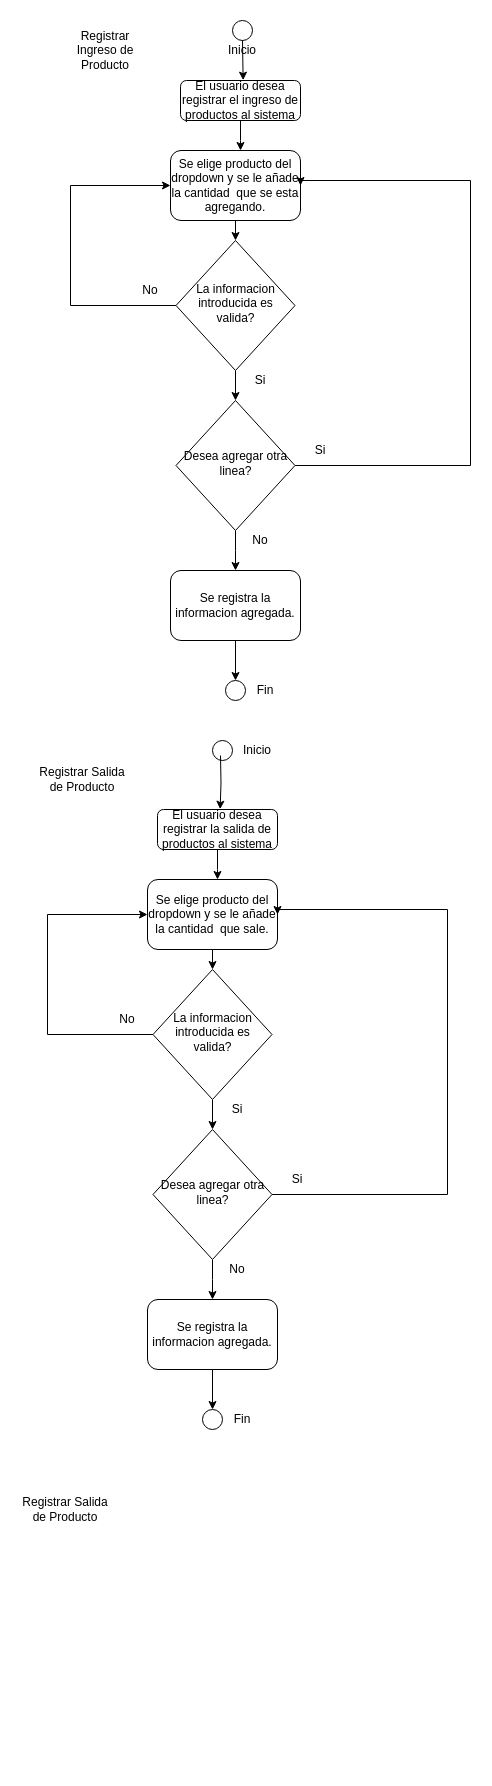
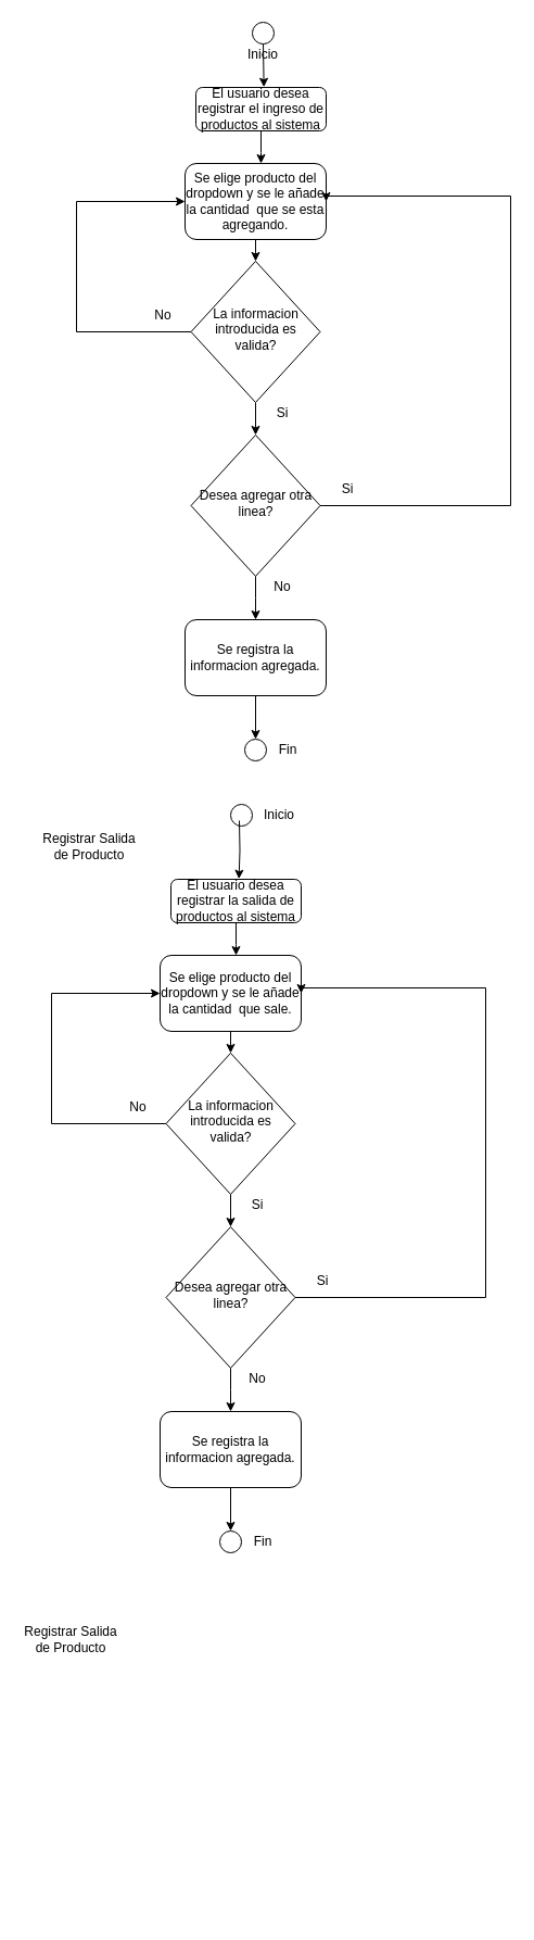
  <mxCell id="0" />
  <mxCell id="1" parent="0" />
  <mxCell id="2" value="" style="edgeStyle=orthogonalEdgeStyle;rounded=0;orthogonalLoop=1;jettySize=auto;html=1;" edge="1" parent="1" source="3"><mxGeometry relative="1" as="geometry"><mxPoint x="240" y="150" as="targetPoint" /></mxGeometry></mxCell>
  <mxCell id="3" value="El usuario desea registrar el ingreso de productos al sistema" style="rounded=1;whiteSpace=wrap;html=1;fontSize=12;glass=0;strokeWidth=1;shadow=0;" vertex="1" parent="1"><mxGeometry x="180" y="80" width="120" height="40" as="geometry" /></mxCell>
  <mxCell id="4" value="" style="ellipse;whiteSpace=wrap;html=1;" vertex="1" parent="1"><mxGeometry x="232" y="20" width="20" height="20" as="geometry" /></mxCell>
  <mxCell id="5" style="edgeStyle=orthogonalEdgeStyle;rounded=0;orthogonalLoop=1;jettySize=auto;html=1;exitX=0.5;exitY=0;exitDx=0;exitDy=0;entryX=0.522;entryY=-0.008;entryDx=0;entryDy=0;entryPerimeter=0;" edge="1" parent="1" source="6" target="3"><mxGeometry relative="1" as="geometry" /></mxCell>
  <mxCell id="6" value="Inicio" style="text;html=1;strokeColor=none;fillColor=none;align=center;verticalAlign=middle;whiteSpace=wrap;rounded=0;" vertex="1" parent="1"><mxGeometry x="222" y="40" width="40" height="20" as="geometry" /></mxCell>
  <mxCell id="7" value="Si" style="text;html=1;strokeColor=none;fillColor=none;align=center;verticalAlign=middle;whiteSpace=wrap;rounded=0;" vertex="1" parent="1"><mxGeometry x="300" y="440" width="40" height="20" as="geometry" /></mxCell>
- <mxCell id="8" value="Registrar Ingreso de Producto" style="text;html=1;strokeColor=none;fillColor=none;align=center;verticalAlign=middle;whiteSpace=wrap;rounded=0;" vertex="1" parent="1"><mxGeometry x="60" y="40" width="90" height="20" as="geometry" /></mxCell>
  <mxCell id="9" style="edgeStyle=orthogonalEdgeStyle;rounded=0;orthogonalLoop=1;jettySize=auto;html=1;exitX=0.5;exitY=1;exitDx=0;exitDy=0;entryX=0.5;entryY=0;entryDx=0;entryDy=0;" edge="1" parent="1" source="10" target="13"><mxGeometry relative="1" as="geometry" /></mxCell>
  <mxCell id="10" value="Se elige producto del dropdown y se le añade la cantidad&amp;nbsp; que se esta agregando." style="rounded=1;whiteSpace=wrap;html=1;fontSize=12;glass=0;strokeWidth=1;shadow=0;" vertex="1" parent="1"><mxGeometry x="170" y="150" width="130" height="70" as="geometry" /></mxCell>
  <mxCell id="11" style="edgeStyle=orthogonalEdgeStyle;rounded=0;orthogonalLoop=1;jettySize=auto;html=1;exitX=0;exitY=0.5;exitDx=0;exitDy=0;entryX=0;entryY=0.5;entryDx=0;entryDy=0;" edge="1" parent="1" source="13" target="10"><mxGeometry relative="1" as="geometry"><Array as="points"><mxPoint x="70" y="305" /><mxPoint x="70" y="185" /></Array></mxGeometry></mxCell>
  <mxCell id="12" style="edgeStyle=orthogonalEdgeStyle;rounded=0;orthogonalLoop=1;jettySize=auto;html=1;exitX=0.5;exitY=1;exitDx=0;exitDy=0;entryX=0.5;entryY=0;entryDx=0;entryDy=0;" edge="1" parent="1" source="13" target="18"><mxGeometry relative="1" as="geometry" /></mxCell>
  <mxCell id="13" value="La informacion introducida es valida?" style="rhombus;whiteSpace=wrap;html=1;shadow=0;fontFamily=Helvetica;fontSize=12;align=center;strokeWidth=1;spacing=6;spacingTop=-4;" vertex="1" parent="1"><mxGeometry x="175.5" y="240" width="119" height="130" as="geometry" /></mxCell>
  <mxCell id="14" value="No" style="text;html=1;strokeColor=none;fillColor=none;align=center;verticalAlign=middle;whiteSpace=wrap;rounded=0;" vertex="1" parent="1"><mxGeometry x="130" y="280" width="40" height="20" as="geometry" /></mxCell>
  <mxCell id="15" value="Si" style="text;html=1;strokeColor=none;fillColor=none;align=center;verticalAlign=middle;whiteSpace=wrap;rounded=0;" vertex="1" parent="1"><mxGeometry x="240" y="370" width="40" height="20" as="geometry" /></mxCell>
  <mxCell id="16" style="edgeStyle=orthogonalEdgeStyle;rounded=0;orthogonalLoop=1;jettySize=auto;html=1;exitX=0.5;exitY=1;exitDx=0;exitDy=0;entryX=0.5;entryY=0;entryDx=0;entryDy=0;" edge="1" parent="1" source="18"><mxGeometry relative="1" as="geometry"><mxPoint x="235" y="570" as="targetPoint" /></mxGeometry></mxCell>
  <mxCell id="17" style="edgeStyle=orthogonalEdgeStyle;rounded=0;orthogonalLoop=1;jettySize=auto;html=1;entryX=1;entryY=0.5;entryDx=0;entryDy=0;" edge="1" parent="1" source="18" target="10"><mxGeometry relative="1" as="geometry"><mxPoint x="350" y="200" as="targetPoint" /><Array as="points"><mxPoint x="470" y="465" /><mxPoint x="470" y="180" /><mxPoint x="300" y="180" /></Array></mxGeometry></mxCell>
  <mxCell id="18" value="Desea agregar otra linea?" style="rhombus;whiteSpace=wrap;html=1;shadow=0;fontFamily=Helvetica;fontSize=12;align=center;strokeWidth=1;spacing=6;spacingTop=-4;" vertex="1" parent="1"><mxGeometry x="175.5" y="400" width="119" height="130" as="geometry" /></mxCell>
  <mxCell id="19" value="No" style="text;html=1;strokeColor=none;fillColor=none;align=center;verticalAlign=middle;whiteSpace=wrap;rounded=0;" vertex="1" parent="1"><mxGeometry x="240" y="530" width="40" height="20" as="geometry" /></mxCell>
  <mxCell id="20" style="edgeStyle=orthogonalEdgeStyle;rounded=0;orthogonalLoop=1;jettySize=auto;html=1;exitX=0.5;exitY=1;exitDx=0;exitDy=0;entryX=0.5;entryY=0;entryDx=0;entryDy=0;" edge="1" parent="1" source="21" target="22"><mxGeometry relative="1" as="geometry" /></mxCell>
  <mxCell id="21" value="Se registra la informacion agregada." style="rounded=1;whiteSpace=wrap;html=1;fontSize=12;glass=0;strokeWidth=1;shadow=0;" vertex="1" parent="1"><mxGeometry x="170" y="570" width="130" height="70" as="geometry" /></mxCell>
  <mxCell id="22" value="" style="ellipse;whiteSpace=wrap;html=1;" vertex="1" parent="1"><mxGeometry x="225" y="680" width="20" height="20" as="geometry" /></mxCell>
  <mxCell id="23" value="Fin" style="text;html=1;strokeColor=none;fillColor=none;align=center;verticalAlign=middle;whiteSpace=wrap;rounded=0;" vertex="1" parent="1"><mxGeometry x="245" y="680" width="40" height="20" as="geometry" /></mxCell>
  <mxCell id="24" value="" style="edgeStyle=orthogonalEdgeStyle;rounded=0;orthogonalLoop=1;jettySize=auto;html=1;" edge="1" parent="1" source="25"><mxGeometry relative="1" as="geometry"><mxPoint x="217" y="879" as="targetPoint" /></mxGeometry></mxCell>
  <mxCell id="25" value="El usuario desea registrar la salida de productos al sistema" style="rounded=1;whiteSpace=wrap;html=1;fontSize=12;glass=0;strokeWidth=1;shadow=0;" vertex="1" parent="1"><mxGeometry x="157" y="809" width="120" height="40" as="geometry" /></mxCell>
  <mxCell id="26" value="" style="ellipse;whiteSpace=wrap;html=1;" vertex="1" parent="1"><mxGeometry x="212" y="740" width="20" height="20" as="geometry" /></mxCell>
  <mxCell id="27" style="edgeStyle=orthogonalEdgeStyle;rounded=0;orthogonalLoop=1;jettySize=auto;html=1;entryX=0.522;entryY=-0.008;entryDx=0;entryDy=0;entryPerimeter=0;" edge="1" parent="1" target="25"><mxGeometry relative="1" as="geometry"><mxPoint x="220" y="755" as="sourcePoint" /></mxGeometry></mxCell>
  <mxCell id="28" value="Inicio" style="text;html=1;strokeColor=none;fillColor=none;align=center;verticalAlign=middle;whiteSpace=wrap;rounded=0;" vertex="1" parent="1"><mxGeometry x="237" y="740" width="40" height="20" as="geometry" /></mxCell>
  <mxCell id="29" value="Si" style="text;html=1;strokeColor=none;fillColor=none;align=center;verticalAlign=middle;whiteSpace=wrap;rounded=0;" vertex="1" parent="1"><mxGeometry x="277" y="1169" width="40" height="20" as="geometry" /></mxCell>
  <mxCell id="30" value="Registrar Salida de Producto" style="text;html=1;strokeColor=none;fillColor=none;align=center;verticalAlign=middle;whiteSpace=wrap;rounded=0;" vertex="1" parent="1"><mxGeometry x="37" y="769" width="90" height="20" as="geometry" /></mxCell>
  <mxCell id="31" style="edgeStyle=orthogonalEdgeStyle;rounded=0;orthogonalLoop=1;jettySize=auto;html=1;exitX=0.5;exitY=1;exitDx=0;exitDy=0;entryX=0.5;entryY=0;entryDx=0;entryDy=0;" edge="1" parent="1" source="32" target="35"><mxGeometry relative="1" as="geometry" /></mxCell>
  <mxCell id="32" value="Se elige producto del dropdown y se le añade la cantidad&amp;nbsp; que sale." style="rounded=1;whiteSpace=wrap;html=1;fontSize=12;glass=0;strokeWidth=1;shadow=0;" vertex="1" parent="1"><mxGeometry x="147" y="879" width="130" height="70" as="geometry" /></mxCell>
  <mxCell id="33" style="edgeStyle=orthogonalEdgeStyle;rounded=0;orthogonalLoop=1;jettySize=auto;html=1;exitX=0;exitY=0.5;exitDx=0;exitDy=0;entryX=0;entryY=0.5;entryDx=0;entryDy=0;" edge="1" parent="1" source="35" target="32"><mxGeometry relative="1" as="geometry"><Array as="points"><mxPoint x="47" y="1034" /><mxPoint x="47" y="914" /></Array></mxGeometry></mxCell>
  <mxCell id="34" style="edgeStyle=orthogonalEdgeStyle;rounded=0;orthogonalLoop=1;jettySize=auto;html=1;exitX=0.5;exitY=1;exitDx=0;exitDy=0;entryX=0.5;entryY=0;entryDx=0;entryDy=0;" edge="1" parent="1" source="35" target="40"><mxGeometry relative="1" as="geometry" /></mxCell>
  <mxCell id="35" value="La informacion introducida es valida?" style="rhombus;whiteSpace=wrap;html=1;shadow=0;fontFamily=Helvetica;fontSize=12;align=center;strokeWidth=1;spacing=6;spacingTop=-4;" vertex="1" parent="1"><mxGeometry x="152.5" y="969" width="119" height="130" as="geometry" /></mxCell>
  <mxCell id="36" value="No" style="text;html=1;strokeColor=none;fillColor=none;align=center;verticalAlign=middle;whiteSpace=wrap;rounded=0;" vertex="1" parent="1"><mxGeometry x="107" y="1009" width="40" height="20" as="geometry" /></mxCell>
  <mxCell id="37" value="Si" style="text;html=1;strokeColor=none;fillColor=none;align=center;verticalAlign=middle;whiteSpace=wrap;rounded=0;" vertex="1" parent="1"><mxGeometry x="217" y="1099" width="40" height="20" as="geometry" /></mxCell>
  <mxCell id="38" style="edgeStyle=orthogonalEdgeStyle;rounded=0;orthogonalLoop=1;jettySize=auto;html=1;exitX=0.5;exitY=1;exitDx=0;exitDy=0;entryX=0.5;entryY=0;entryDx=0;entryDy=0;" edge="1" parent="1" source="40"><mxGeometry relative="1" as="geometry"><mxPoint x="212" y="1299" as="targetPoint" /></mxGeometry></mxCell>
  <mxCell id="39" style="edgeStyle=orthogonalEdgeStyle;rounded=0;orthogonalLoop=1;jettySize=auto;html=1;entryX=1;entryY=0.5;entryDx=0;entryDy=0;" edge="1" parent="1" source="40" target="32"><mxGeometry relative="1" as="geometry"><mxPoint x="327" y="929" as="targetPoint" /><Array as="points"><mxPoint x="447" y="1194" /><mxPoint x="447" y="909" /><mxPoint x="277" y="909" /></Array></mxGeometry></mxCell>
  <mxCell id="40" value="Desea agregar otra linea?" style="rhombus;whiteSpace=wrap;html=1;shadow=0;fontFamily=Helvetica;fontSize=12;align=center;strokeWidth=1;spacing=6;spacingTop=-4;" vertex="1" parent="1"><mxGeometry x="152.5" y="1129" width="119" height="130" as="geometry" /></mxCell>
  <mxCell id="41" value="No" style="text;html=1;strokeColor=none;fillColor=none;align=center;verticalAlign=middle;whiteSpace=wrap;rounded=0;" vertex="1" parent="1"><mxGeometry x="217" y="1259" width="40" height="20" as="geometry" /></mxCell>
  <mxCell id="42" style="edgeStyle=orthogonalEdgeStyle;rounded=0;orthogonalLoop=1;jettySize=auto;html=1;exitX=0.5;exitY=1;exitDx=0;exitDy=0;entryX=0.5;entryY=0;entryDx=0;entryDy=0;" edge="1" parent="1" source="43" target="44"><mxGeometry relative="1" as="geometry" /></mxCell>
  <mxCell id="43" value="Se registra la informacion agregada." style="rounded=1;whiteSpace=wrap;html=1;fontSize=12;glass=0;strokeWidth=1;shadow=0;" vertex="1" parent="1"><mxGeometry x="147" y="1299" width="130" height="70" as="geometry" /></mxCell>
  <mxCell id="44" value="" style="ellipse;whiteSpace=wrap;html=1;" vertex="1" parent="1"><mxGeometry x="202" y="1409" width="20" height="20" as="geometry" /></mxCell>
  <mxCell id="45" value="Fin" style="text;html=1;strokeColor=none;fillColor=none;align=center;verticalAlign=middle;whiteSpace=wrap;rounded=0;" vertex="1" parent="1"><mxGeometry x="222" y="1409" width="40" height="20" as="geometry" /></mxCell>
  <mxCell id="46" value="Registrar Salida de Producto" style="text;html=1;strokeColor=none;fillColor=none;align=center;verticalAlign=middle;whiteSpace=wrap;rounded=0;" vertex="1" parent="1"><mxGeometry y="1499" width="90" height="20" as="geometry" x="20" /></mxCell>
  <mxCell id="47" style="edgeStyle=orthogonalEdgeStyle;rounded=0;orthogonalLoop=1;jettySize=auto;html=1;exitX=0;exitY=0.5;exitDx=0;exitDy=0;entryX=0;entryY=0.5;entryDx=0;entryDy=0;" edge="1" parent="1"><mxGeometry relative="1" as="geometry"><Array as="points"><mxPoint x="30" y="1764" /><mxPoint x="30" y="1644" /></Array><mxPoint x="130" y="1644" as="targetPoint" /></mxGeometry></mxCell>
